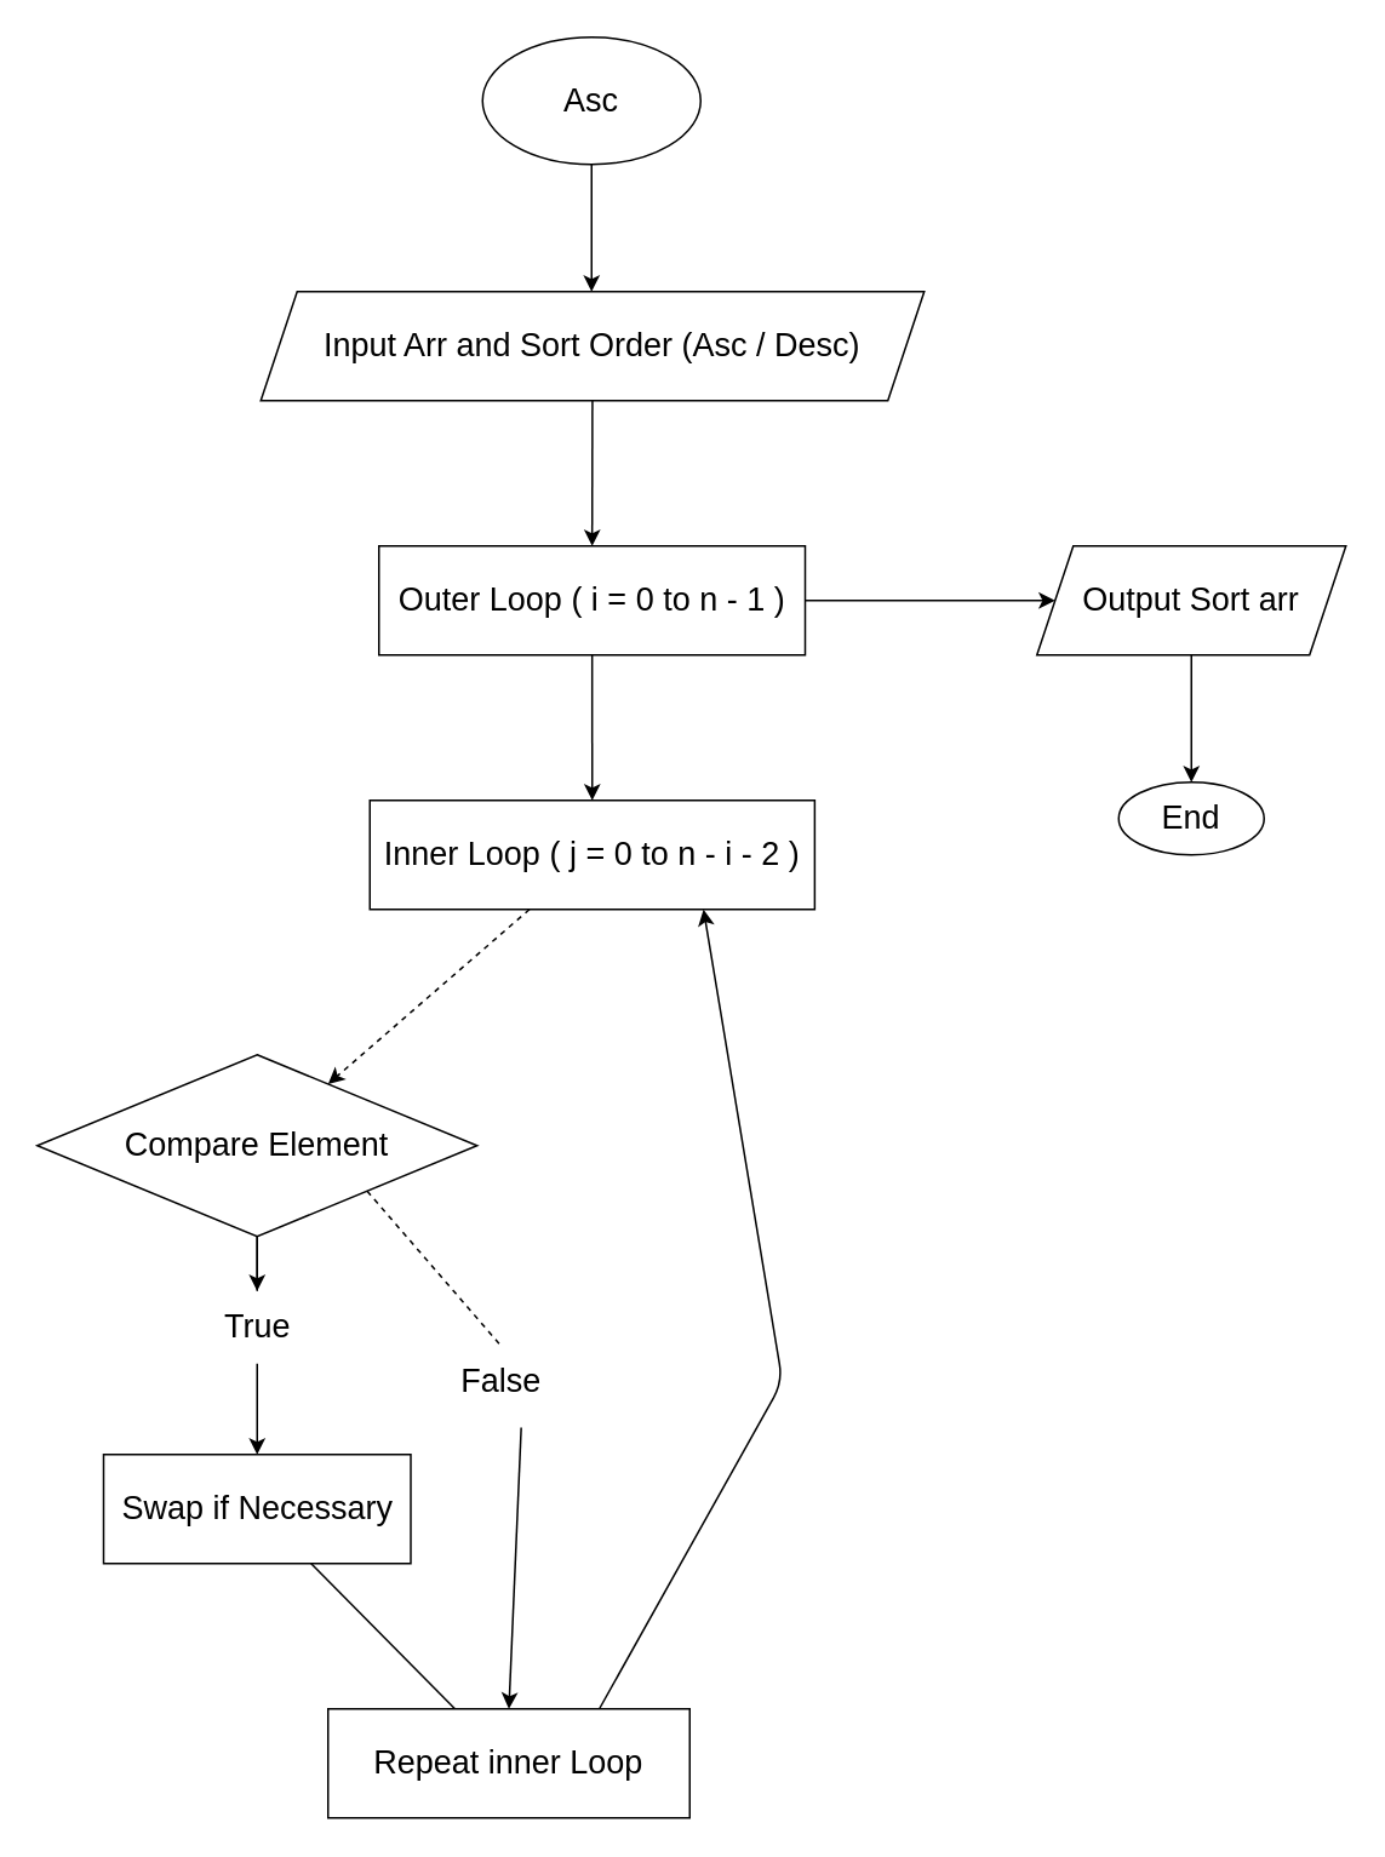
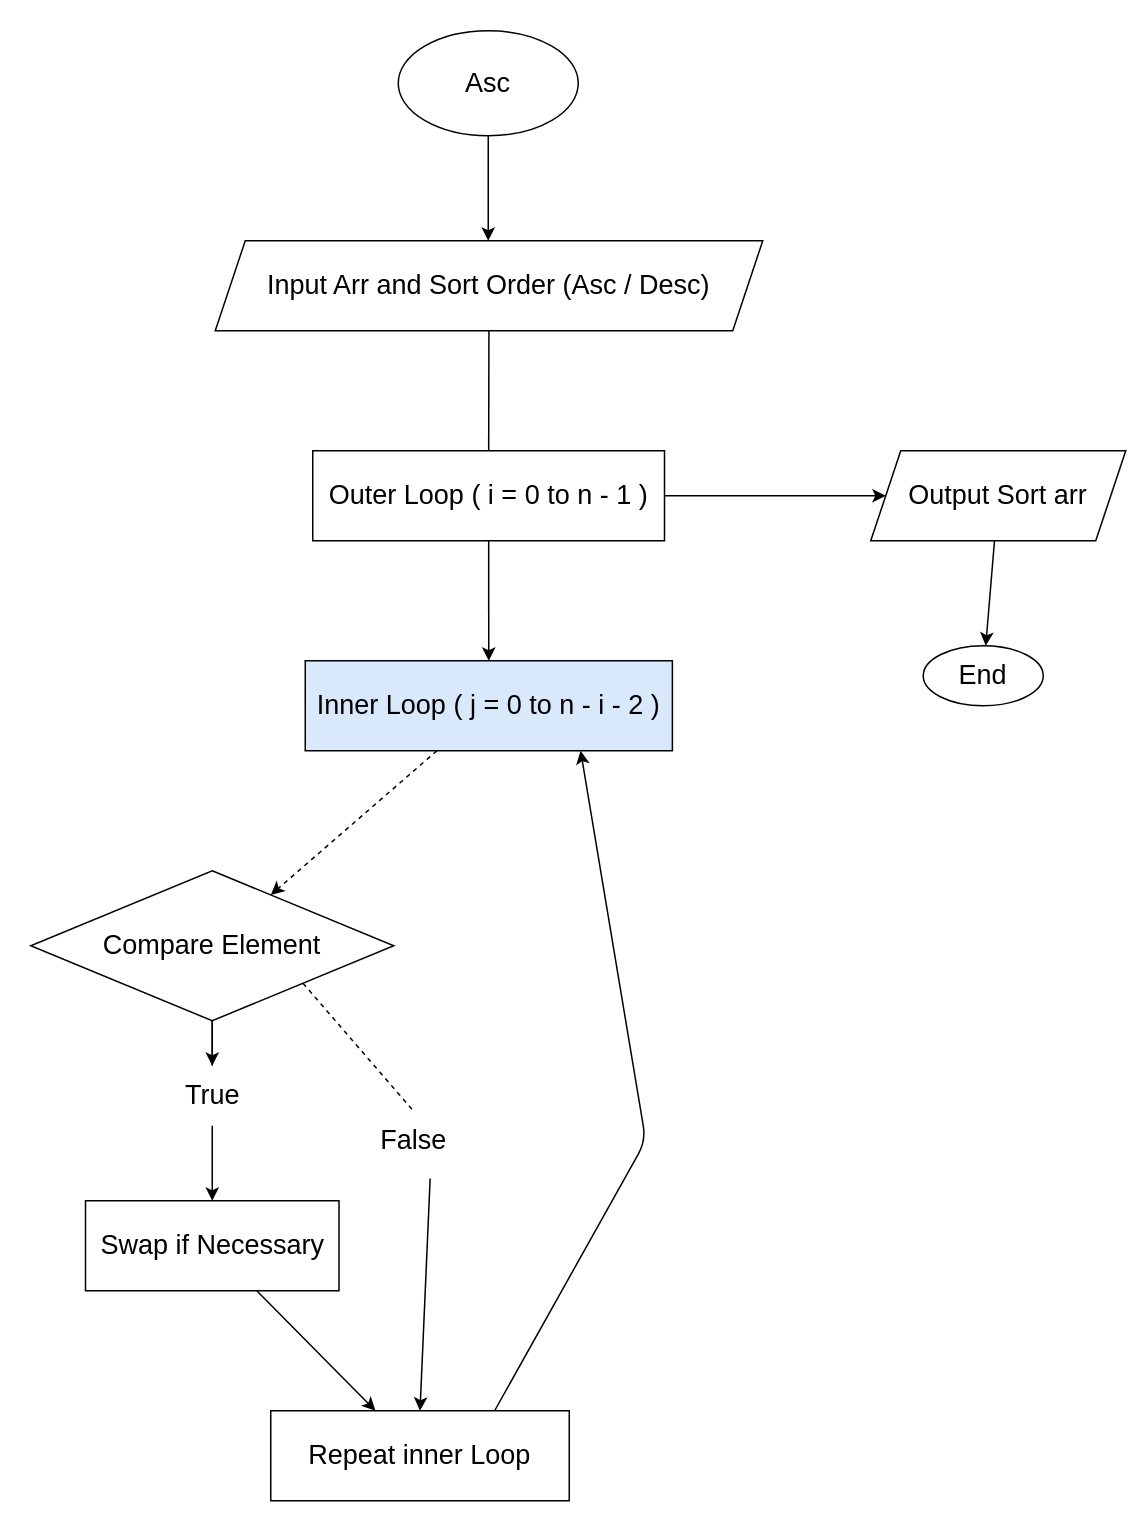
  <mxCell id="0" />
  <mxCell id="1" parent="0" />
  <mxCell id="2" value="" style="edgeStyle=none;html=1;" parent="1" source="3" edge="1"><mxGeometry relative="1" as="geometry"><mxPoint x="325" y="160" as="targetPoint" /></mxGeometry></mxCell>
  <mxCell id="3" value="&lt;font style=&quot;font-size: 18px;&quot;&gt;Asc&lt;/font&gt;" style="ellipse;whiteSpace=wrap;html=1;" parent="1" vertex="1"><mxGeometry x="265" y="20" width="120" height="70" as="geometry" /></mxCell>
- <mxCell id="4" value="" style="edgeStyle=none;html=1;fontSize=18;" parent="1" source="5" target="8" edge="1"><mxGeometry relative="1" as="geometry" /></mxCell>
+ <mxCell id="4" value="" style="edgeStyle=none;html=1;fontSize=18;endArrow=none;" parent="1" source="5" target="8" edge="1"><mxGeometry relative="1" as="geometry" /></mxCell>
  <mxCell id="5" value="Input Arr and Sort Order (Asc / Desc)" style="shape=parallelogram;perimeter=parallelogramPerimeter;whiteSpace=wrap;html=1;fixedSize=1;fontSize=18;" parent="1" vertex="1"><mxGeometry x="143" y="160" width="365" height="60" as="geometry" /></mxCell>
  <mxCell id="6" value="" style="edgeStyle=none;html=1;fontSize=18;" parent="1" source="8" target="10" edge="1"><mxGeometry relative="1" as="geometry" /></mxCell>
  <mxCell id="7" value="" style="edgeStyle=none;html=1;fontSize=18;" parent="1" source="8" target="24" edge="1"><mxGeometry relative="1" as="geometry" /></mxCell>
  <mxCell id="8" value="Outer Loop ( i = 0 to n - 1 )" style="whiteSpace=wrap;html=1;fontSize=18;" parent="1" vertex="1"><mxGeometry x="208" y="300" width="234.5" height="60" as="geometry" /></mxCell>
  <mxCell id="9" value="" style="edgeStyle=none;html=1;fontSize=18;dashed=1;" parent="1" source="10" target="14" edge="1"><mxGeometry relative="1" as="geometry" /></mxCell>
- <mxCell id="10" value="Inner Loop ( j = 0 to n - i - 2 )" style="whiteSpace=wrap;html=1;fontSize=18;" parent="1" vertex="1"><mxGeometry x="203" y="440" width="244.75" height="60" as="geometry" /></mxCell>
+ <mxCell id="10" value="Inner Loop ( j = 0 to n - i - 2 )" style="whiteSpace=wrap;html=1;fontSize=18;fillColor=#dae8fc;" parent="1" vertex="1"><mxGeometry x="203" y="440" width="244.75" height="60" as="geometry" /></mxCell>
  <mxCell id="11" value="" style="edgeStyle=none;html=1;fontSize=18;startArrow=none;" parent="1" source="18" target="16" edge="1"><mxGeometry relative="1" as="geometry" /></mxCell>
  <mxCell id="12" value="" style="edgeStyle=none;html=1;fontSize=18;" parent="1" source="14" target="18" edge="1"><mxGeometry relative="1" as="geometry" /></mxCell>
  <mxCell id="13" style="edgeStyle=none;html=1;exitX=0.661;exitY=1.129;exitDx=0;exitDy=0;fontSize=18;entryX=0.5;entryY=0;entryDx=0;entryDy=0;startArrow=none;exitPerimeter=0;" parent="1" source="22" target="20" edge="1"><mxGeometry relative="1" as="geometry"><mxPoint x="290" y="880" as="targetPoint" /><Array as="points" /></mxGeometry></mxCell>
  <mxCell id="14" value="Compare Element" style="rhombus;whiteSpace=wrap;html=1;fontSize=18;" parent="1" vertex="1"><mxGeometry x="20" y="580" width="242" height="100" as="geometry" /></mxCell>
- <mxCell id="15" value="" style="edgeStyle=none;html=1;fontSize=18;endArrow=none;" parent="1" source="16" target="20" edge="1"><mxGeometry relative="1" as="geometry" /></mxCell>
+ <mxCell id="15" value="" style="edgeStyle=none;html=1;fontSize=18;" parent="1" source="16" target="20" edge="1"><mxGeometry relative="1" as="geometry" /></mxCell>
  <mxCell id="16" value="Swap if Necessary" style="whiteSpace=wrap;html=1;fontSize=18;" parent="1" vertex="1"><mxGeometry x="56.5" y="800" width="169" height="60" as="geometry" /></mxCell>
  <mxCell id="17" value="" style="edgeStyle=none;html=1;fontSize=18;endArrow=none;" parent="1" source="14" target="18" edge="1"><mxGeometry relative="1" as="geometry"><mxPoint x="141" y="680" as="sourcePoint" /><mxPoint x="141" y="780" as="targetPoint" /></mxGeometry></mxCell>
  <mxCell id="18" value="True" style="text;html=1;align=center;verticalAlign=middle;resizable=0;points=[];autosize=1;strokeColor=none;fillColor=none;fontSize=18;" parent="1" vertex="1"><mxGeometry x="111" y="710" width="60" height="40" as="geometry" /></mxCell>
  <mxCell id="19" style="edgeStyle=none;html=1;exitX=0.75;exitY=0;exitDx=0;exitDy=0;fontSize=18;entryX=0.75;entryY=1;entryDx=0;entryDy=0;" parent="1" source="20" target="10" edge="1"><mxGeometry relative="1" as="geometry"><mxPoint x="600" y="660" as="targetPoint" /><Array as="points"><mxPoint x="430" y="760" /></Array></mxGeometry></mxCell>
  <mxCell id="20" value="Repeat inner Loop" style="whiteSpace=wrap;html=1;fontSize=18;" parent="1" vertex="1"><mxGeometry x="180" y="940" width="199" height="60" as="geometry" /></mxCell>
  <mxCell id="21" value="" style="edgeStyle=none;html=1;exitX=1;exitY=1;exitDx=0;exitDy=0;fontSize=18;entryX=0.5;entryY=0;entryDx=0;entryDy=0;endArrow=none;dashed=1;" parent="1" source="14" target="22" edge="1"><mxGeometry relative="1" as="geometry"><mxPoint x="285.5" y="920" as="targetPoint" /><mxPoint x="201.5" y="655" as="sourcePoint" /><Array as="points" /></mxGeometry></mxCell>
  <mxCell id="22" value="False" style="text;html=1;align=center;verticalAlign=middle;resizable=0;points=[];autosize=1;strokeColor=none;fillColor=none;fontSize=18;" parent="1" vertex="1"><mxGeometry x="240" y="740" width="70" height="40" as="geometry" /></mxCell>
  <mxCell id="23" value="" style="edgeStyle=none;html=1;fontSize=18;" parent="1" source="24" target="25" edge="1"><mxGeometry relative="1" as="geometry" /></mxCell>
- <mxCell id="24" value="Output Sort arr" style="shape=parallelogram;perimeter=parallelogramPerimeter;whiteSpace=wrap;html=1;fixedSize=1;fontSize=18;" parent="1" vertex="1"><mxGeometry x="570" y="300" width="170" height="60" as="geometry" /></mxCell>
+ <mxCell id="24" value="Output Sort arr" style="shape=parallelogram;perimeter=parallelogramPerimeter;whiteSpace=wrap;html=1;fixedSize=1;fontSize=18;" parent="1" vertex="1"><mxGeometry x="580" y="300" width="170" height="60" as="geometry" /></mxCell>
  <mxCell id="25" value="End" style="ellipse;whiteSpace=wrap;html=1;fontSize=18;" parent="1" vertex="1"><mxGeometry x="615" y="430" width="80" height="40" as="geometry" /></mxCell>
